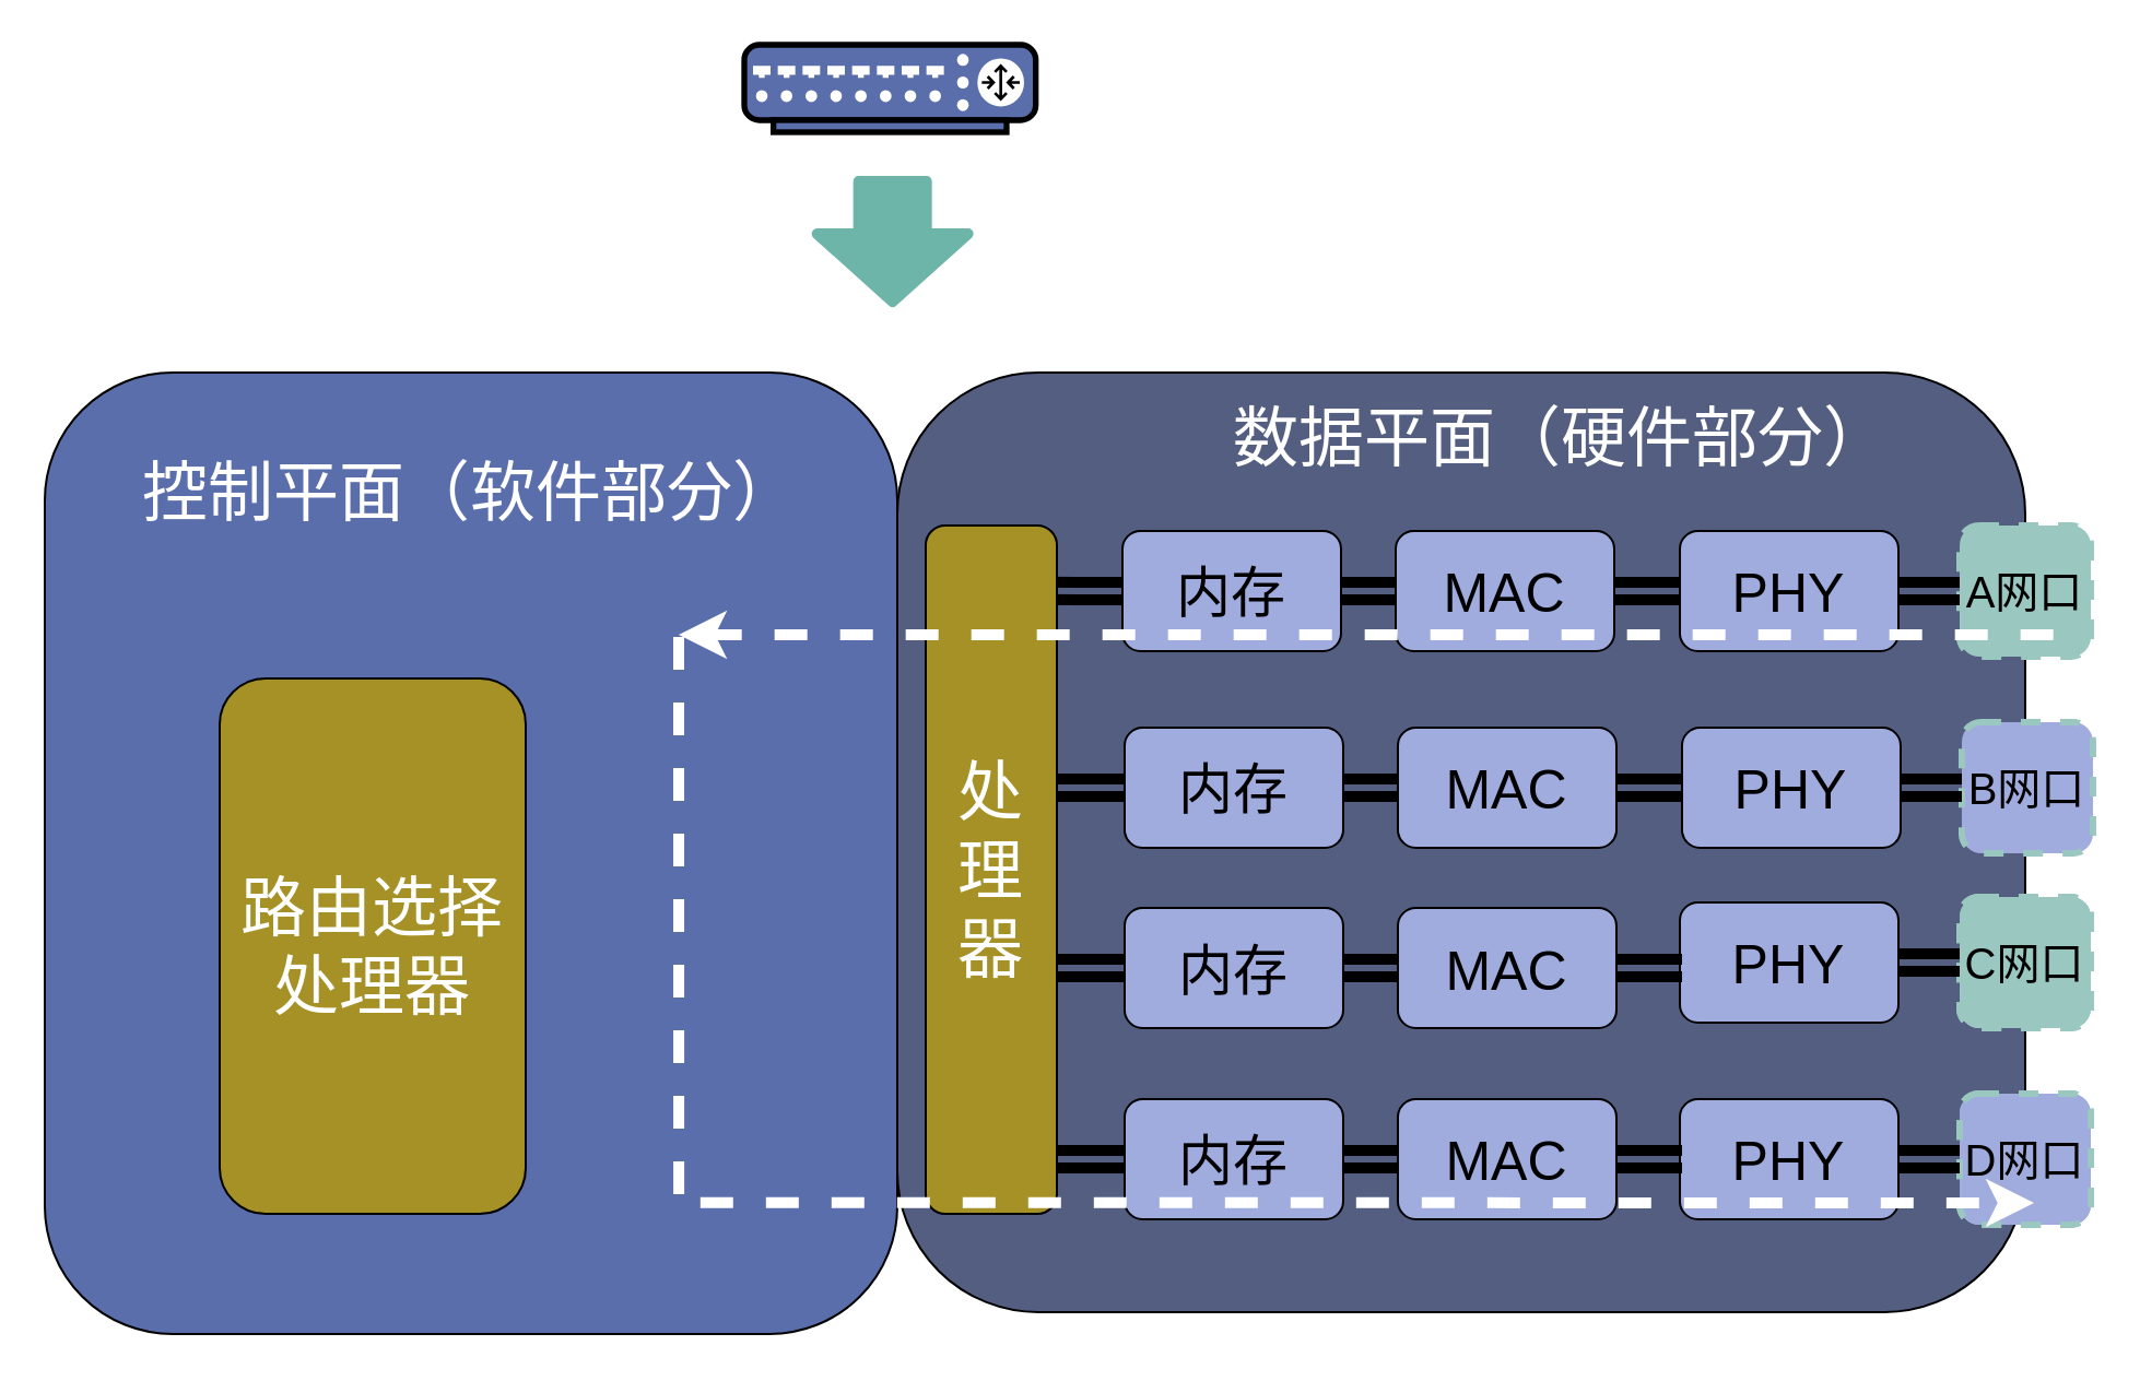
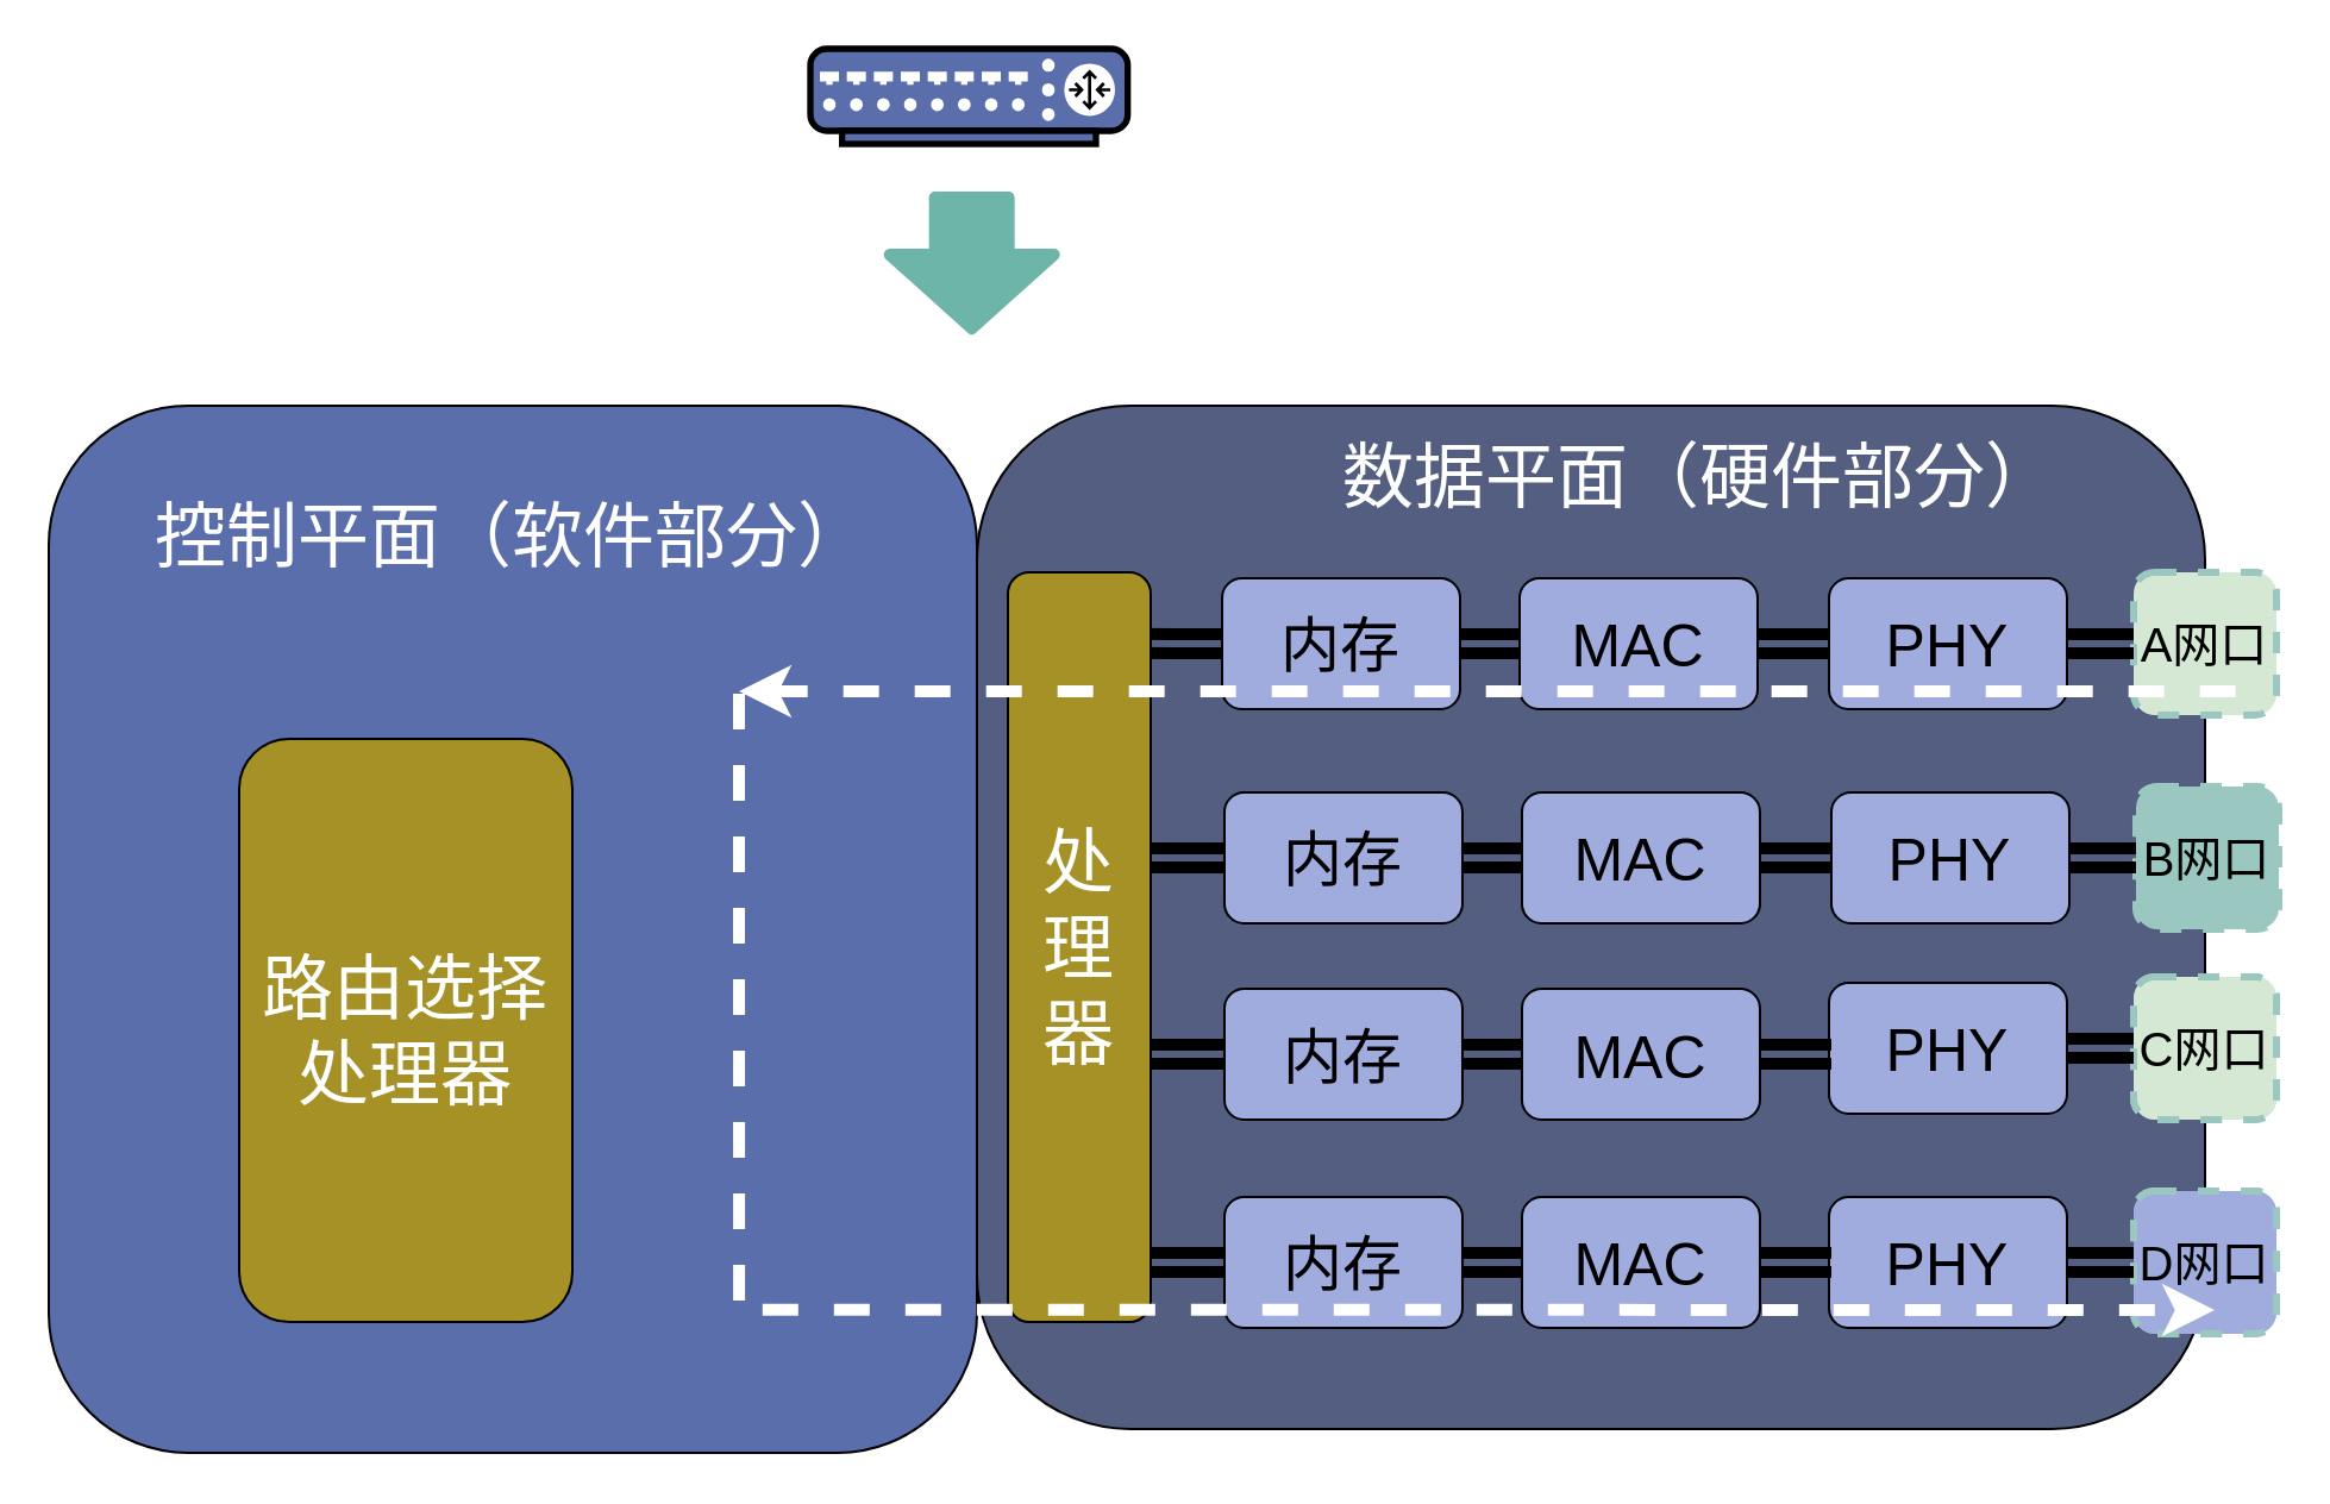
  <mxCell id="0" />
  <mxCell id="1" parent="0" />
  <mxCell id="2" value="" style="rounded=1;whiteSpace=wrap;html=1;fillColor=#5A6EAB;" vertex="1" parent="1"><mxGeometry x="20" y="170" width="390" height="440" as="geometry" /></mxCell>
  <mxCell id="3" value="&lt;font style=&quot;font-size: 30px&quot; color=&quot;#ffffff&quot;&gt;路由选择&lt;br&gt;处理器&lt;/font&gt;" style="rounded=1;whiteSpace=wrap;html=1;fillColor=#A59126;" vertex="1" parent="1"><mxGeometry x="100" y="310" width="140" height="245" as="geometry" /></mxCell>
  <mxCell id="4" value="" style="rounded=1;whiteSpace=wrap;html=1;fillColor=#535e80;" parent="1" vertex="1"><mxGeometry x="410" y="170" width="516" height="430" as="geometry" /></mxCell>
  <mxCell id="5" style="edgeStyle=orthogonalEdgeStyle;rounded=0;orthogonalLoop=1;jettySize=auto;html=1;exitX=0;exitY=0.5;exitDx=0;exitDy=0;entryX=0.833;entryY=0.095;entryDx=0;entryDy=0;entryPerimeter=0;endArrow=none;endFill=0;strokeWidth=5;shape=link;" parent="1" source="6" target="12" edge="1"><mxGeometry relative="1" as="geometry" /></mxCell>
  <mxCell id="6" value="&lt;font style=&quot;font-size: 25px&quot;&gt;内存&lt;/font&gt;" style="rounded=1;whiteSpace=wrap;html=1;fillColor=#A0ACDE;" parent="1" vertex="1"><mxGeometry x="513" y="242.5" width="100" height="55" as="geometry" /></mxCell>
  <mxCell id="7" style="edgeStyle=orthogonalEdgeStyle;rounded=0;orthogonalLoop=1;jettySize=auto;html=1;exitX=0;exitY=0.5;exitDx=0;exitDy=0;endArrow=none;endFill=0;shape=link;strokeWidth=5;" parent="1" source="8" target="6" edge="1"><mxGeometry relative="1" as="geometry" /></mxCell>
  <mxCell id="8" value="&lt;font style=&quot;font-size: 25px&quot;&gt;MAC&lt;/font&gt;" style="rounded=1;whiteSpace=wrap;html=1;fillColor=#A0ACDE;" parent="1" vertex="1"><mxGeometry x="638" y="242.5" width="100" height="55" as="geometry" /></mxCell>
- <mxCell id="9" value="&lt;font style=&quot;font-size: 20px&quot;&gt;A网口&lt;/font&gt;" style="rounded=1;whiteSpace=wrap;html=1;fillColor=#9AC7BF;strokeColor=#9AC7BF;dashed=1;strokeWidth=3;" parent="1" vertex="1"><mxGeometry x="896" y="240" width="60" height="60" as="geometry" /></mxCell>
+ <mxCell id="9" value="&lt;font style=&quot;font-size: 20px&quot;&gt;A网口&lt;/font&gt;" style="rounded=1;whiteSpace=wrap;html=1;fillColor=#d5e8d4;strokeColor=#9AC7BF;dashed=1;strokeWidth=3;" parent="1" vertex="1"><mxGeometry x="896" y="240" width="60" height="60" as="geometry" /></mxCell>
  <mxCell id="10" value="" style="rounded=1;whiteSpace=wrap;html=1;fillColor=#9AC7BF;strokeColor=#9AC7BF;strokeWidth=3;dashed=1;" parent="1" vertex="1"><mxGeometry x="896" y="410" width="60" height="60" as="geometry" /></mxCell>
  <mxCell id="11" value="" style="rounded=1;whiteSpace=wrap;html=1;fillColor=#9AC7BF;strokeColor=#9AC7BF;strokeWidth=3;dashed=1;" parent="1" vertex="1"><mxGeometry x="896" y="500" width="60" height="60" as="geometry" /></mxCell>
  <mxCell id="12" value="&lt;span style=&quot;font-size: 30px&quot;&gt;&lt;font color=&quot;#ffffff&quot;&gt;处理器&lt;/font&gt;&lt;/span&gt;" style="rounded=1;whiteSpace=wrap;html=1;fillColor=#A59126;" parent="1" vertex="1"><mxGeometry x="423" y="240" width="60" height="315" as="geometry" /></mxCell>
  <mxCell id="13" style="edgeStyle=orthogonalEdgeStyle;rounded=0;orthogonalLoop=1;jettySize=auto;html=1;exitX=1;exitY=0.5;exitDx=0;exitDy=0;entryX=0;entryY=0.5;entryDx=0;entryDy=0;endArrow=none;endFill=0;strokeWidth=5;shape=link;" parent="1" source="15" target="9" edge="1"><mxGeometry relative="1" as="geometry" /></mxCell>
  <mxCell id="14" style="edgeStyle=orthogonalEdgeStyle;rounded=0;orthogonalLoop=1;jettySize=auto;html=1;exitX=0;exitY=0.5;exitDx=0;exitDy=0;entryX=1;entryY=0.5;entryDx=0;entryDy=0;endArrow=none;endFill=0;strokeWidth=5;shape=link;" parent="1" source="15" target="8" edge="1"><mxGeometry relative="1" as="geometry" /></mxCell>
  <mxCell id="15" value="&lt;font style=&quot;font-size: 25px&quot;&gt;PHY&lt;/font&gt;" style="rounded=1;whiteSpace=wrap;html=1;fillColor=#A0ACDE;" parent="1" vertex="1"><mxGeometry x="768" y="242.5" width="100" height="55" as="geometry" /></mxCell>
- <mxCell id="16" value="&lt;span style=&quot;font-size: 20px&quot;&gt;B网口&lt;/span&gt;" style="rounded=1;whiteSpace=wrap;html=1;fillColor=#a0acde;strokeWidth=3;dashed=1;strokeColor=#9AC7BF;" parent="1" vertex="1"><mxGeometry x="896.99" y="330" width="60" height="60" as="geometry" /></mxCell>
+ <mxCell id="16" value="&lt;span style=&quot;font-size: 20px&quot;&gt;B网口&lt;/span&gt;" style="rounded=1;whiteSpace=wrap;html=1;fillColor=#9AC7BF;strokeWidth=3;dashed=1;strokeColor=#9AC7BF;" parent="1" vertex="1"><mxGeometry x="896.99" y="330" width="60" height="60" as="geometry" /></mxCell>
  <mxCell id="17" style="edgeStyle=orthogonalEdgeStyle;rounded=0;orthogonalLoop=1;jettySize=auto;html=1;exitX=1;exitY=0.5;exitDx=0;exitDy=0;entryX=0;entryY=0.5;entryDx=0;entryDy=0;endArrow=none;endFill=0;strokeWidth=5;shape=link;" parent="1" source="18" target="16" edge="1"><mxGeometry relative="1" as="geometry" /></mxCell>
  <mxCell id="18" value="&lt;font style=&quot;font-size: 25px&quot;&gt;PHY&lt;/font&gt;" style="rounded=1;whiteSpace=wrap;html=1;fillColor=#A0ACDE;" parent="1" vertex="1"><mxGeometry x="768.99" y="332.5" width="100" height="55" as="geometry" /></mxCell>
- <mxCell id="19" value="&lt;span style=&quot;font-size: 20px&quot;&gt;C网口&lt;/span&gt;" style="rounded=1;whiteSpace=wrap;html=1;fillColor=#9AC7BF;strokeColor=#9AC7BF;strokeWidth=3;dashed=1;" parent="1" vertex="1"><mxGeometry x="896" y="410" width="60" height="60" as="geometry" /></mxCell>
+ <mxCell id="19" value="&lt;span style=&quot;font-size: 20px&quot;&gt;C网口&lt;/span&gt;" style="rounded=1;whiteSpace=wrap;html=1;fillColor=#d5e8d4;strokeColor=#9AC7BF;strokeWidth=3;dashed=1;" parent="1" vertex="1"><mxGeometry x="896" y="410" width="60" height="60" as="geometry" /></mxCell>
  <mxCell id="20" style="edgeStyle=orthogonalEdgeStyle;rounded=0;orthogonalLoop=1;jettySize=auto;html=1;exitX=1;exitY=0.5;exitDx=0;exitDy=0;entryX=0;entryY=0.5;entryDx=0;entryDy=0;endArrow=none;endFill=0;strokeWidth=5;shape=link;" parent="1" source="21" target="19" edge="1"><mxGeometry relative="1" as="geometry" /></mxCell>
  <mxCell id="21" value="&lt;font style=&quot;font-size: 25px&quot;&gt;PHY&lt;/font&gt;" style="rounded=1;whiteSpace=wrap;html=1;fillColor=#A0ACDE;" parent="1" vertex="1"><mxGeometry x="768" y="412.5" width="100" height="55" as="geometry" /></mxCell>
  <mxCell id="22" value="&lt;span style=&quot;font-size: 20px&quot;&gt;D网口&lt;/span&gt;" style="rounded=1;whiteSpace=wrap;html=1;fillColor=#a0acde;strokeColor=#9AC7BF;strokeWidth=3;dashed=1;" parent="1" vertex="1"><mxGeometry x="896" y="500" width="60" height="60" as="geometry" /></mxCell>
  <mxCell id="23" style="edgeStyle=orthogonalEdgeStyle;rounded=0;orthogonalLoop=1;jettySize=auto;html=1;exitX=1;exitY=0.5;exitDx=0;exitDy=0;entryX=0;entryY=0.5;entryDx=0;entryDy=0;endArrow=none;endFill=0;strokeWidth=5;shape=link;" parent="1" source="24" target="22" edge="1"><mxGeometry relative="1" as="geometry" /></mxCell>
  <mxCell id="24" value="&lt;font style=&quot;font-size: 25px&quot;&gt;PHY&lt;/font&gt;" style="rounded=1;whiteSpace=wrap;html=1;fillColor=#A0ACDE;" parent="1" vertex="1"><mxGeometry x="768" y="502.5" width="100" height="55" as="geometry" /></mxCell>
  <mxCell id="25" value="" style="shape=flexArrow;endArrow=classic;html=1;strokeWidth=5;endWidth=33;endSize=8.67;width=27;strokeColor=#6DB5A8;fillColor=#6DB5A8;" parent="1" edge="1"><mxGeometry width="50" height="50" relative="1" as="geometry"><mxPoint x="407.83" y="80" as="sourcePoint" /><mxPoint x="407.83" y="140" as="targetPoint" /></mxGeometry></mxCell>
  <mxCell id="26" value="" style="endArrow=none;dashed=1;html=1;strokeWidth=5;fillColor=#6DB5A8;startArrow=classic;startFill=1;strokeColor=#FFFFFF;" parent="1" edge="1"><mxGeometry width="50" height="50" relative="1" as="geometry"><mxPoint x="310" as="sourcePoint" y="290" /><mxPoint x="946" as="targetPoint" y="290" /></mxGeometry></mxCell>
  <mxCell id="27" value="" style="endArrow=none;dashed=1;html=1;strokeWidth=5;fillColor=#6DB5A8;exitX=0.174;exitY=0.875;exitDx=0;exitDy=0;exitPerimeter=0;strokeColor=#FFFFFF;" parent="1" edge="1"><mxGeometry width="50" height="50" relative="1" as="geometry"><mxPoint x="310.05" y="546" as="sourcePoint" /><mxPoint x="310" y="280" as="targetPoint" /></mxGeometry></mxCell>
  <mxCell id="28" style="edgeStyle=orthogonalEdgeStyle;shape=link;rounded=0;orthogonalLoop=1;jettySize=auto;html=1;exitX=0;exitY=0.5;exitDx=0;exitDy=0;entryX=1;entryY=0.378;entryDx=0;entryDy=0;entryPerimeter=0;startArrow=classic;startFill=1;endArrow=none;endFill=0;strokeWidth=5;" parent="1" source="29" target="12" edge="1"><mxGeometry relative="1" as="geometry" /></mxCell>
  <mxCell id="29" value="&lt;font style=&quot;font-size: 25px&quot;&gt;内存&lt;/font&gt;" style="rounded=1;whiteSpace=wrap;html=1;fillColor=#A0ACDE;" parent="1" vertex="1"><mxGeometry x="513.99" y="332.5" width="100" height="55" as="geometry" /></mxCell>
  <mxCell id="30" style="edgeStyle=orthogonalEdgeStyle;rounded=0;orthogonalLoop=1;jettySize=auto;html=1;exitX=0;exitY=0.5;exitDx=0;exitDy=0;endArrow=none;endFill=0;shape=link;strokeWidth=5;" parent="1" source="31" target="29" edge="1"><mxGeometry relative="1" as="geometry" /></mxCell>
  <mxCell id="31" value="&lt;font style=&quot;font-size: 25px&quot;&gt;MAC&lt;/font&gt;" style="rounded=1;whiteSpace=wrap;html=1;fillColor=#A0ACDE;" parent="1" vertex="1"><mxGeometry x="638.99" y="332.5" width="100" height="55" as="geometry" /></mxCell>
  <mxCell id="32" style="edgeStyle=orthogonalEdgeStyle;rounded=0;orthogonalLoop=1;jettySize=auto;html=1;exitX=0;exitY=0.5;exitDx=0;exitDy=0;entryX=1;entryY=0.5;entryDx=0;entryDy=0;endArrow=none;endFill=0;strokeWidth=5;shape=link;" parent="1" target="31" edge="1"><mxGeometry relative="1" as="geometry"><mxPoint x="768.99" y="360" as="sourcePoint" /></mxGeometry></mxCell>
  <mxCell id="33" style="edgeStyle=orthogonalEdgeStyle;shape=link;rounded=0;orthogonalLoop=1;jettySize=auto;html=1;exitX=0;exitY=0.5;exitDx=0;exitDy=0;entryX=1;entryY=0.378;entryDx=0;entryDy=0;entryPerimeter=0;startArrow=classic;startFill=1;endArrow=none;endFill=0;strokeWidth=5;" parent="1" source="34" edge="1"><mxGeometry relative="1" as="geometry"><mxPoint x="483" y="441.57" as="targetPoint" /></mxGeometry></mxCell>
  <mxCell id="34" value="&lt;font style=&quot;font-size: 25px&quot;&gt;内存&lt;/font&gt;" style="rounded=1;whiteSpace=wrap;html=1;fillColor=#A0ACDE;" parent="1" vertex="1"><mxGeometry x="513.99" y="415" width="100" height="55" as="geometry" /></mxCell>
  <mxCell id="35" style="edgeStyle=orthogonalEdgeStyle;rounded=0;orthogonalLoop=1;jettySize=auto;html=1;exitX=0;exitY=0.5;exitDx=0;exitDy=0;endArrow=none;endFill=0;shape=link;strokeWidth=5;" parent="1" source="36" target="34" edge="1"><mxGeometry relative="1" as="geometry" /></mxCell>
  <mxCell id="36" value="&lt;font style=&quot;font-size: 25px&quot;&gt;MAC&lt;/font&gt;" style="rounded=1;whiteSpace=wrap;html=1;fillColor=#A0ACDE;" parent="1" vertex="1"><mxGeometry x="638.99" y="415" width="100" height="55" as="geometry" /></mxCell>
  <mxCell id="37" style="edgeStyle=orthogonalEdgeStyle;rounded=0;orthogonalLoop=1;jettySize=auto;html=1;exitX=0;exitY=0.5;exitDx=0;exitDy=0;entryX=1;entryY=0.5;entryDx=0;entryDy=0;endArrow=none;endFill=0;strokeWidth=5;shape=link;" parent="1" target="36" edge="1"><mxGeometry relative="1" as="geometry"><mxPoint x="768.99" y="442.5" as="sourcePoint" /></mxGeometry></mxCell>
  <mxCell id="38" style="edgeStyle=orthogonalEdgeStyle;shape=link;rounded=0;orthogonalLoop=1;jettySize=auto;html=1;exitX=0;exitY=0.5;exitDx=0;exitDy=0;entryX=1;entryY=0.378;entryDx=0;entryDy=0;entryPerimeter=0;startArrow=classic;startFill=1;endArrow=none;endFill=0;strokeWidth=5;" parent="1" source="39" edge="1"><mxGeometry relative="1" as="geometry"><mxPoint x="483" y="529.07" as="targetPoint" /></mxGeometry></mxCell>
  <mxCell id="39" value="&lt;font style=&quot;font-size: 25px&quot;&gt;内存&lt;/font&gt;" style="rounded=1;whiteSpace=wrap;html=1;fillColor=#A0ACDE;" parent="1" vertex="1"><mxGeometry x="513.99" y="502.5" width="100" height="55" as="geometry" /></mxCell>
  <mxCell id="40" style="edgeStyle=orthogonalEdgeStyle;rounded=0;orthogonalLoop=1;jettySize=auto;html=1;exitX=0;exitY=0.5;exitDx=0;exitDy=0;endArrow=none;endFill=0;shape=link;strokeWidth=5;" parent="1" source="41" target="39" edge="1"><mxGeometry relative="1" as="geometry" /></mxCell>
  <mxCell id="41" value="&lt;font style=&quot;font-size: 25px&quot;&gt;MAC&lt;/font&gt;" style="rounded=1;whiteSpace=wrap;html=1;fillColor=#A0ACDE;" parent="1" vertex="1"><mxGeometry x="638.99" y="502.5" width="100" height="55" as="geometry" /></mxCell>
  <mxCell id="42" style="edgeStyle=orthogonalEdgeStyle;rounded=0;orthogonalLoop=1;jettySize=auto;html=1;exitX=0;exitY=0.5;exitDx=0;exitDy=0;entryX=1;entryY=0.5;entryDx=0;entryDy=0;endArrow=none;endFill=0;strokeWidth=5;shape=link;" parent="1" target="41" edge="1"><mxGeometry relative="1" as="geometry"><mxPoint x="768.99" y="530" as="sourcePoint" /></mxGeometry></mxCell>
  <mxCell id="43" value="" style="endArrow=classic;dashed=1;html=1;strokeWidth=5;fillColor=#6DB5A8;startArrow=none;startFill=0;endFill=1;exitX=0.769;exitY=0.886;exitDx=0;exitDy=0;exitPerimeter=0;strokeColor=#FFFFFF;" parent="1" edge="1"><mxGeometry width="50" height="50" relative="1" as="geometry"><mxPoint x="319.91" y="549.84" as="sourcePoint" /><mxPoint x="930" y="550" as="targetPoint" /></mxGeometry></mxCell>
  <mxCell id="44" value="" style="fontColor=#0066CC;verticalAlign=top;verticalLabelPosition=bottom;labelPosition=center;align=center;html=1;outlineConnect=0;gradientColor=none;gradientDirection=north;strokeWidth=2;shape=mxgraph.networks.router;fillColor=#5A6EAB;fontSize=30;" vertex="1" parent="1"><mxGeometry x="340" y="20" width="133.33" height="40" as="geometry" /></mxCell>
  <mxCell id="45" value="&lt;font style=&quot;font-size: 30px&quot;&gt;数据平面（硬件部分）&lt;/font&gt;" style="text;html=1;strokeColor=none;fillColor=none;align=center;verticalAlign=middle;whiteSpace=wrap;rounded=0;fontColor=#FFFFFF;" vertex="1" parent="1"><mxGeometry x="558.99" y="190" width="310" height="20" as="geometry" /></mxCell>
  <mxCell id="46" value="&lt;font style=&quot;font-size: 30px&quot;&gt;控制平面（软件部分）&lt;/font&gt;" style="text;html=1;strokeColor=none;fillColor=none;align=center;verticalAlign=middle;whiteSpace=wrap;rounded=0;fontColor=#FFFFFF;" vertex="1" parent="1"><mxGeometry x="60" y="215" width="310" height="20" as="geometry" /></mxCell>
